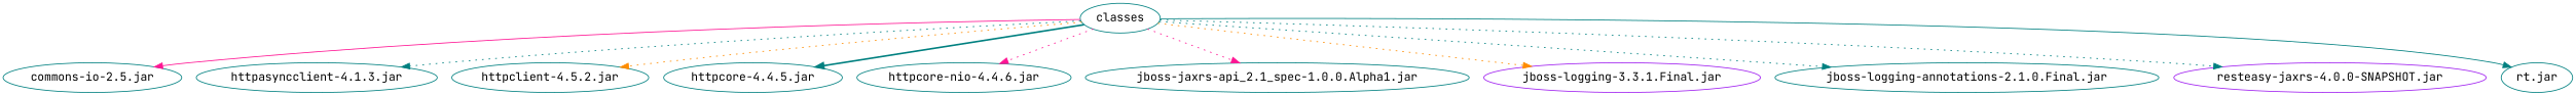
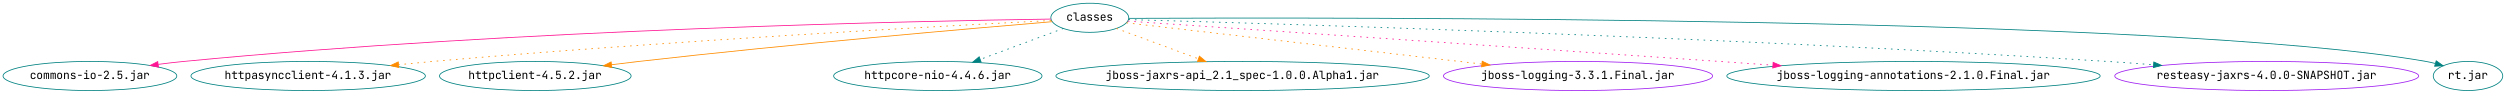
  digraph {
    fontname="JetBrains Mono"
    node [color=teal fontname="JetBrains Mono"]
    edge [color=teal fontname="JetBrains Mono" style=dotted]
    classes
    "commons-io-2.5.jar"
    "httpasyncclient-4.1.3.jar"
    "httpclient-4.5.2.jar"
-   "httpcore-4.4.5.jar"
    "httpcore-nio-4.4.6.jar"
    "jboss-jaxrs-api_2.1_spec-1.0.0.Alpha1.jar"
    "jboss-logging-3.3.1.Final.jar" [color=purple]
    "jboss-logging-annotations-2.1.0.Final.jar"
    "resteasy-jaxrs-4.0.0-SNAPSHOT.jar" [color=purple]
    "rt.jar"
    classes -> "commons-io-2.5.jar" [color=deeppink style=solid]
-   classes -> "httpasyncclient-4.1.3.jar"
-   classes -> "httpclient-4.5.2.jar" [color=darkorange]
-   classes -> "httpcore-4.4.5.jar" [style=bold]
-   classes -> "httpcore-nio-4.4.6.jar" [color=deeppink]
-   classes -> "jboss-jaxrs-api_2.1_spec-1.0.0.Alpha1.jar" [color=deeppink]
+   classes -> "httpasyncclient-4.1.3.jar" [color=darkorange]
+   classes -> "httpclient-4.5.2.jar" [color=darkorange style=solid]
+   classes -> "httpcore-nio-4.4.6.jar"
+   classes -> "jboss-jaxrs-api_2.1_spec-1.0.0.Alpha1.jar" [color=darkorange]
    classes -> "jboss-logging-3.3.1.Final.jar" [color=darkorange]
-   classes -> "jboss-logging-annotations-2.1.0.Final.jar"
+   classes -> "jboss-logging-annotations-2.1.0.Final.jar" [color=deeppink]
    classes -> "resteasy-jaxrs-4.0.0-SNAPSHOT.jar"
    classes -> "rt.jar" [style=solid]
  }
